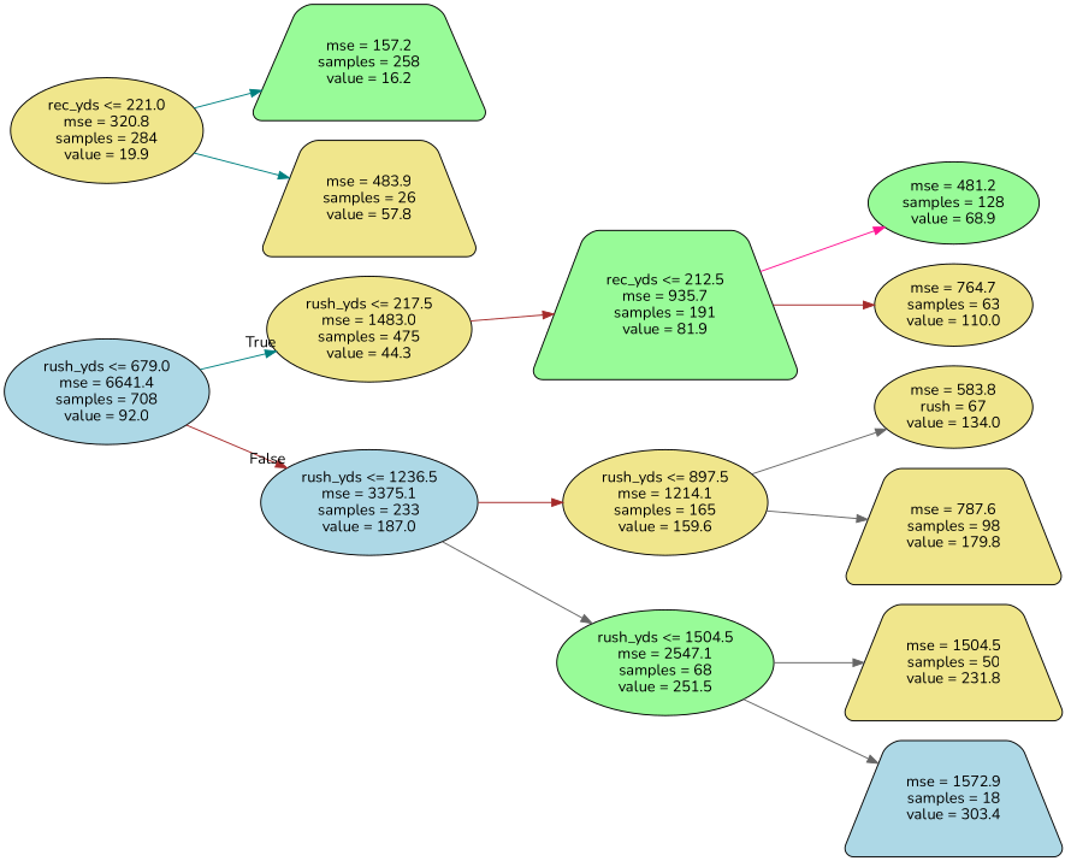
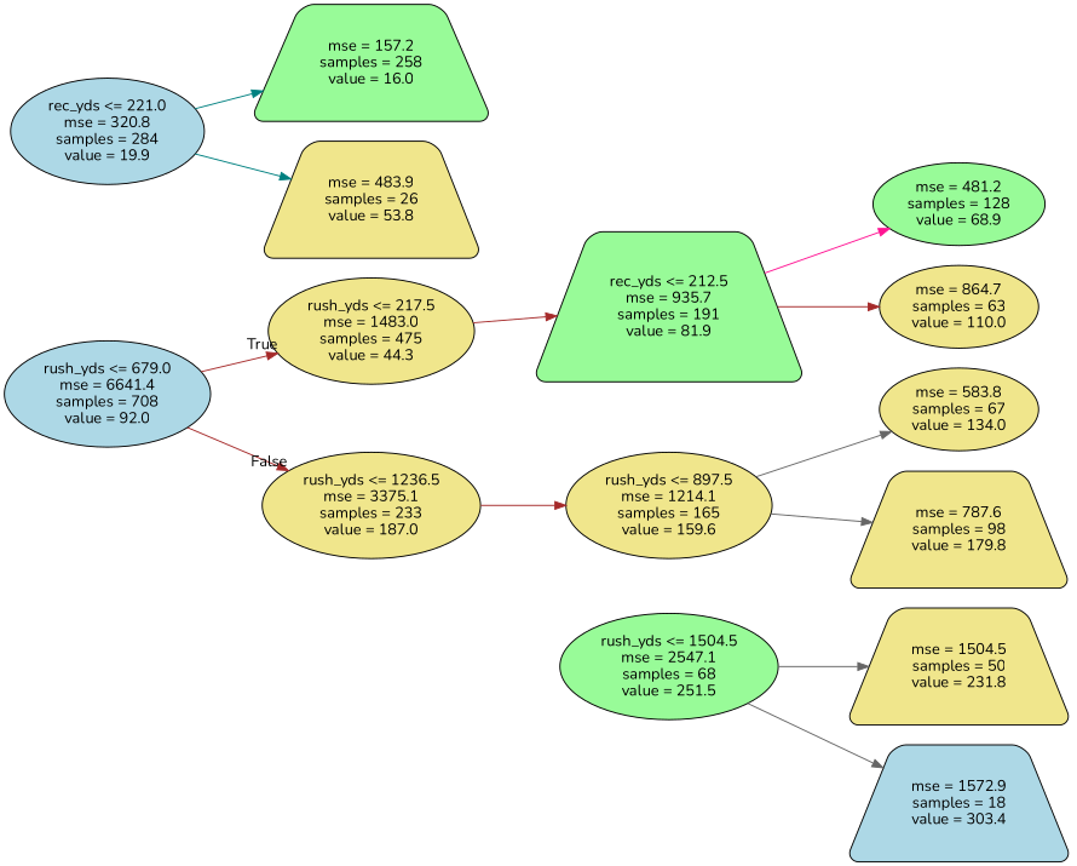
  digraph {
    fontname=Nunito
    rankdir=LR
    node [color=black fillcolor=khaki fontname=Nunito shape=ellipse style="rounded,filled"]
    edge [color=brown fontname=Nunito]
    n1 [fillcolor=lightblue label="rush_yds <= 679.0\nmse = 6641.4\nsamples = 708\nvalue = 92.0"]
    n2 [label="rush_yds <= 217.5\nmse = 1483.0\nsamples = 475\nvalue = 44.3"]
-   n3 [fillcolor=lightblue label="rush_yds <= 1236.5\nmse = 3375.1\nsamples = 233\nvalue = 187.0"]
+   n3 [label="rush_yds <= 1236.5\nmse = 3375.1\nsamples = 233\nvalue = 187.0"]
    n4 [fillcolor=palegreen label="rec_yds <= 212.5\nmse = 935.7\nsamples = 191\nvalue = 81.9" shape=trapezium]
    n5 [label="rush_yds <= 897.5\nmse = 1214.1\nsamples = 165\nvalue = 159.6"]
    n6 [fillcolor=palegreen label="rush_yds <= 1504.5\nmse = 2547.1\nsamples = 68\nvalue = 251.5"]
-   n7 [label="rec_yds <= 221.0\nmse = 320.8\nsamples = 284\nvalue = 19.9"]
-   n8 [fillcolor=palegreen label="mse = 157.2\nsamples = 258\nvalue = 16.2" shape=trapezium]
-   n9 [label="mse = 483.9\nsamples = 26\nvalue = 57.8" shape=trapezium]
+   n7 [fillcolor=lightblue label="rec_yds <= 221.0\nmse = 320.8\nsamples = 284\nvalue = 19.9"]
+   n8 [fillcolor=palegreen label="mse = 157.2\nsamples = 258\nvalue = 16.0" shape=trapezium]
+   n9 [label="mse = 483.9\nsamples = 26\nvalue = 53.8" shape=trapezium]
    n10 [fillcolor=palegreen label="mse = 481.2\nsamples = 128\nvalue = 68.9"]
-   n11 [label="mse = 764.7\nsamples = 63\nvalue = 110.0"]
-   n12 [label="mse = 583.8\nrush = 67\nvalue = 134.0"]
+   n11 [label="mse = 864.7\nsamples = 63\nvalue = 110.0"]
+   n12 [label="mse = 583.8\nsamples = 67\nvalue = 134.0"]
    n13 [label="mse = 787.6\nsamples = 98\nvalue = 179.8" shape=trapezium]
    n14 [label="mse = 1504.5\nsamples = 50\nvalue = 231.8" shape=trapezium]
    n15 [fillcolor=lightblue label="mse = 1572.9\nsamples = 18\nvalue = 303.4" shape=trapezium]
-   n1 -> n2 [color=teal headlabel=True labelangle=45 labeldistance=2.5]
+   n1 -> n2 [headlabel=True labelangle=45 labeldistance=2.5]
    n1 -> n3 [headlabel=False labelangle=-45 labeldistance=2.5]
    n2 -> n4
    n3 -> n5
-   n3 -> n6 [color=gray40]
    n4 -> n10 [color=deeppink]
    n4 -> n11
    n5 -> n12 [color=gray40]
    n5 -> n13 [color=gray40]
    n6 -> n14 [color=gray40]
    n6 -> n15 [color=gray40]
    n7 -> n8 [color=teal]
    n7 -> n9 [color=teal]
  }
